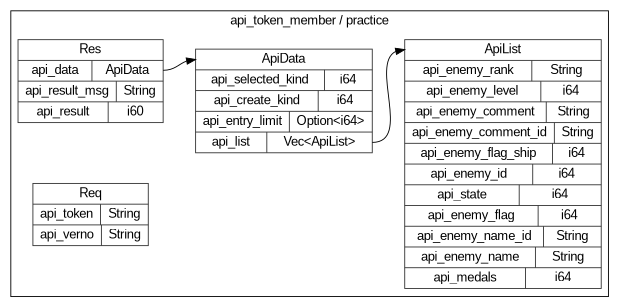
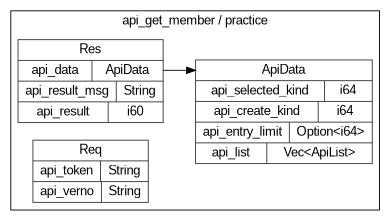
  digraph {
    fontname="Liberation Sans"
    rankdir=LR
    node [color=gray20 fontname="Liberation Sans" shape=record style=solid]
    edge [fontname="Liberation Sans"]
    n1 [label="<Res> Res  | { api_data | <api_data> ApiData } | { api_result_msg | <api_result_msg> String } | { api_result | <api_result> i60 }"]
    n2 [label="<ApiData> ApiData  | { api_selected_kind | <api_selected_kind> i64 } | { api_create_kind | <api_create_kind> i64 } | { api_entry_limit | <api_entry_limit> Option\<i64\> } | { api_list | <api_list> Vec\<ApiList\> }"]
-   n3 [label="<ApiList> ApiList  | { api_enemy_rank | <api_enemy_rank> String } | { api_enemy_level | <api_enemy_level> i64 } | { api_enemy_comment | <api_enemy_comment> String } | { api_enemy_comment_id | <api_enemy_comment_id> String } | { api_enemy_flag_ship | <api_enemy_flag_ship> i64 } | { api_enemy_id | <api_enemy_id> i64 } | { api_state | <api_state> i64 } | { api_enemy_flag | <api_enemy_flag> i64 } | { api_enemy_name_id | <api_enemy_name_id> String } | { api_enemy_name | <api_enemy_name> String } | { api_medals | <api_medals> i64 }"]
    n4 [label="<Req> Req  | { api_token | <api_token> String } | { api_verno | <api_verno> String }"]
    subgraph cluster_1 {
-     label="api_token_member / practice"
+     label="api_get_member / practice"
      n1
      n2
-     n3
      n4
    }
    n1 -> n2 [headport="ApiData:w" tailport="api_data:e"]
-   n2 -> n3 [headport="ApiList:w" tailport="api_list:e"]
  }
